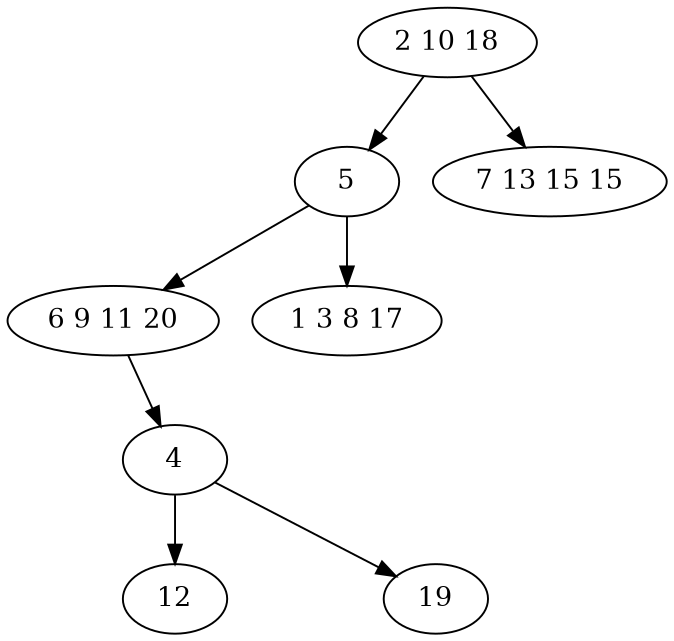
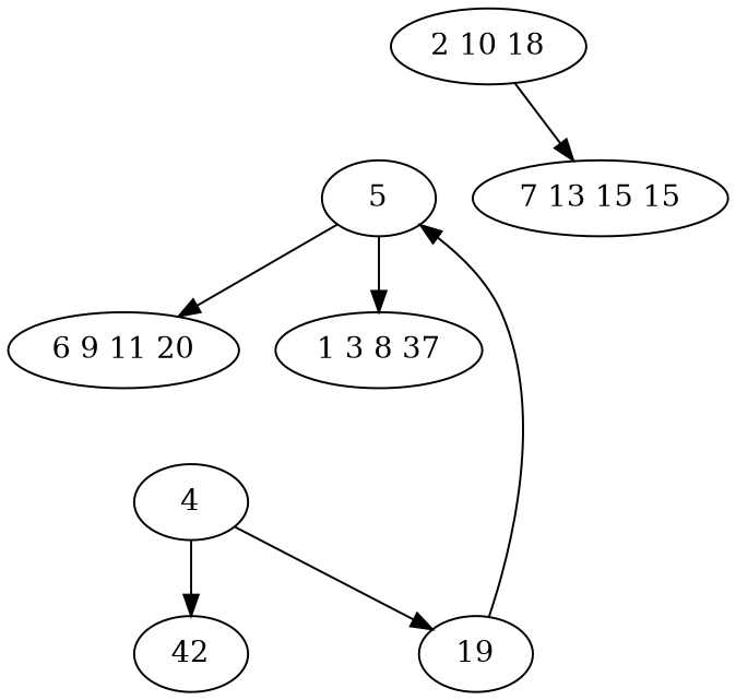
  digraph {
    n1 [label="2 10 18"]
    n2 [label=5]
    n3 [label="7 13 15 15"]
    n4 [label="6 9 11 20"]
    n5 [label=4]
-   n6 [label="1 3 8 17"]
-   n7 [label=12]
+   n6 [label="1 3 8 37"]
+   n7 [label=42]
    n8 [label=19]
-   n1 -> n2
+   n8 -> n2
    n1 -> n3
    n2 -> n4
    n2 -> n6
-   n4 -> n5
    n5 -> n7
    n5 -> n8
  }
